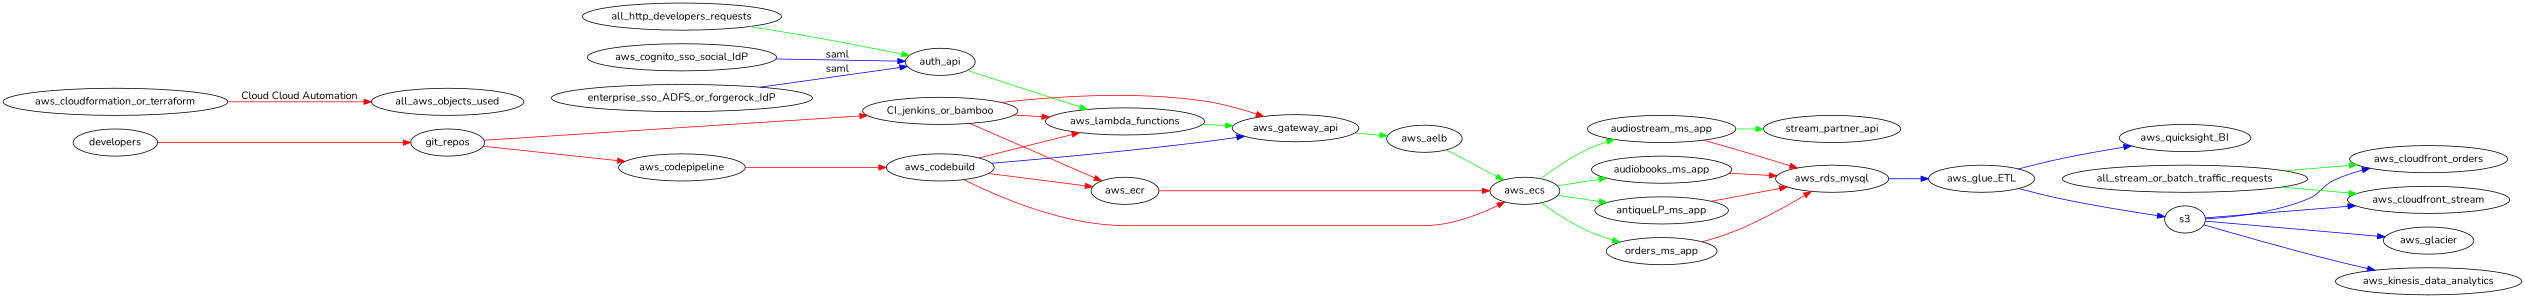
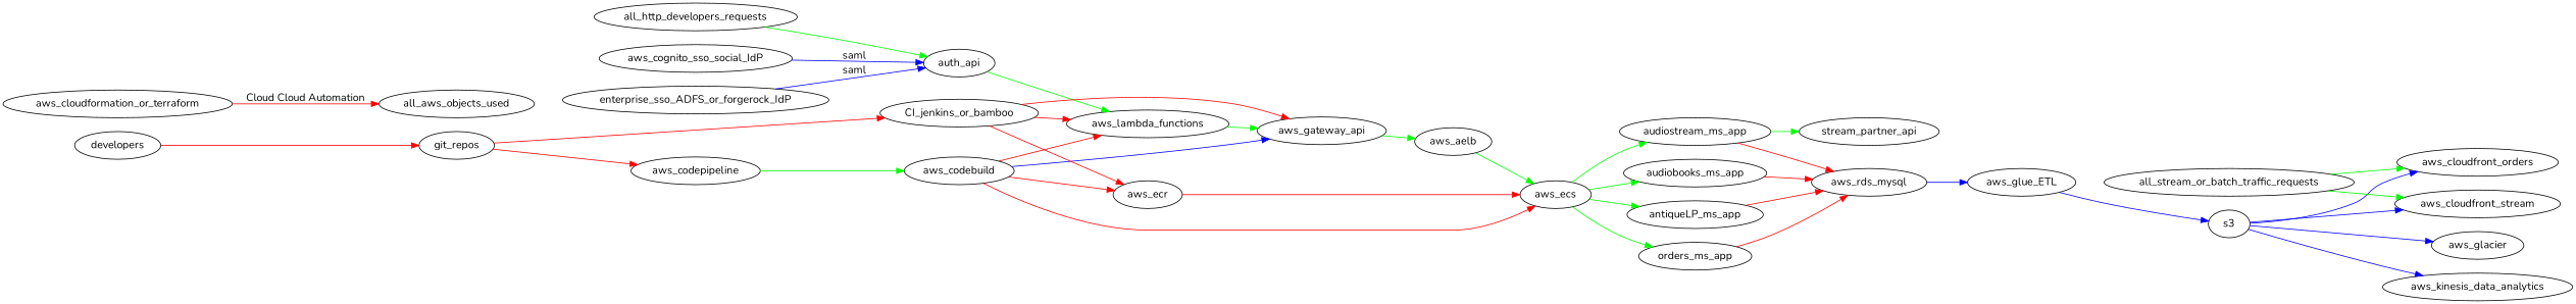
  digraph {
    fontname=Nunito
    rankdir=LR
    node [fontname=Nunito]
    edge [color=red fontname=Nunito]
    n1 [label=all_http_developers_requests]
    auth_api
    aws_lambda_functions
    aws_gateway_api
    aws_aelb
    aws_cognito_sso_social_IdP
    enterprise_sso_ADFS_or_forgerock_IdP
    aws_ecs
    audiostream_ms_app
    audiobooks_ms_app
    antiqueLP_ms_app
    orders_ms_app
    stream_partner_api
    aws_rds_mysql
    aws_glue_ETL
    aws_codebuild
    aws_ecr
    aws_codepipeline
    developers
    git_repos
    CI_jenkins_or_bamboo
    aws_cloudformation_or_terraform
    all_aws_objects_used
-   aws_quicksight_BI
    s3
    aws_cloudfront_orders
    aws_cloudfront_stream
    aws_glacier
    aws_kinesis_data_analytics
    all_stream_or_batch_traffic_requests
    n1 -> auth_api [color=green]
    auth_api -> aws_lambda_functions [color=green]
    aws_lambda_functions -> aws_gateway_api [color=green]
    aws_gateway_api -> aws_aelb [color=green]
    aws_aelb -> aws_ecs [color=green]
    aws_cognito_sso_social_IdP -> auth_api [color=blue label=saml]
    enterprise_sso_ADFS_or_forgerock_IdP -> auth_api [color=blue label=saml]
    aws_ecs -> audiostream_ms_app [color=green]
    aws_ecs -> audiobooks_ms_app [color=green]
    aws_ecs -> antiqueLP_ms_app [color=green]
    aws_ecs -> orders_ms_app [color=green]
    audiostream_ms_app -> stream_partner_api [color=green]
    audiostream_ms_app -> aws_rds_mysql
    audiobooks_ms_app -> aws_rds_mysql
    antiqueLP_ms_app -> aws_rds_mysql
    orders_ms_app -> aws_rds_mysql
    aws_rds_mysql -> aws_glue_ETL [color=blue]
-   aws_glue_ETL -> aws_quicksight_BI [color=blue]
    aws_glue_ETL -> s3 [color=blue]
    aws_codebuild -> aws_lambda_functions
    aws_codebuild -> aws_gateway_api [color=blue]
    aws_codebuild -> aws_ecs
    aws_codebuild -> aws_ecr
    aws_ecr -> aws_ecs
-   aws_codepipeline -> aws_codebuild
+   aws_codepipeline -> aws_codebuild [color=green]
    developers -> git_repos
    git_repos -> aws_codepipeline
    git_repos -> CI_jenkins_or_bamboo
    CI_jenkins_or_bamboo -> aws_lambda_functions
    CI_jenkins_or_bamboo -> aws_gateway_api
    CI_jenkins_or_bamboo -> aws_ecr
    aws_cloudformation_or_terraform -> all_aws_objects_used [label="Cloud Cloud Automation"]
    s3 -> aws_cloudfront_orders [color=blue]
    s3 -> aws_cloudfront_stream [color=blue]
    s3 -> aws_glacier [color=blue]
    s3 -> aws_kinesis_data_analytics [color=blue]
    all_stream_or_batch_traffic_requests -> aws_cloudfront_orders [color=green]
    all_stream_or_batch_traffic_requests -> aws_cloudfront_stream [color=green]
  }
